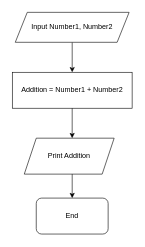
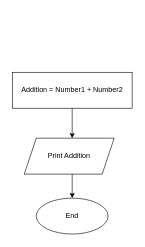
  <mxCell id="0" />
  <mxCell id="1" parent="0" />
- <mxCell id="2" value="" style="edgeStyle=orthogonalEdgeStyle;rounded=0;orthogonalLoop=1;jettySize=auto;html=1;" parent="1" source="3" target="4" edge="1"><mxGeometry relative="1" as="geometry" /></mxCell>
- <mxCell id="3" value="Input Number1, Number2" style="shape=parallelogram;perimeter=parallelogramPerimeter;whiteSpace=wrap;html=1;fixedSize=1;" parent="1" vertex="1"><mxGeometry x="25" y="20" width="190" height="50" as="geometry" /></mxCell>
  <mxCell id="4" value="Addition = Number1 + Number2" style="rounded=0;whiteSpace=wrap;html=1;" parent="1" vertex="1"><mxGeometry x="20" y="120" width="200" height="60" as="geometry" /></mxCell>
  <mxCell id="5" value="Print Addition" style="shape=parallelogram;perimeter=parallelogramPerimeter;whiteSpace=wrap;html=1;fixedSize=1;" parent="1" vertex="1"><mxGeometry x="40" y="230" width="150" height="60" as="geometry" /></mxCell>
  <mxCell id="6" value="" style="endArrow=classic;html=1;rounded=0;exitX=0.5;exitY=1;exitDx=0;exitDy=0;entryX=0.533;entryY=0;entryDx=0;entryDy=0;entryPerimeter=0;" parent="1" source="4" target="5" edge="1"><mxGeometry width="50" height="50" relative="1" as="geometry"><mxPoint x="130" y="-20" as="sourcePoint" /><mxPoint x="130" y="30" as="targetPoint" /></mxGeometry></mxCell>
- <mxCell id="7" value="End" style="whiteSpace=wrap;html=1;rounded=1;" parent="1" vertex="1"><mxGeometry x="60" y="330" width="120" height="60" as="geometry" /></mxCell>
+ <mxCell id="7" value="End" style="ellipse;whiteSpace=wrap;html=1;" parent="1" vertex="1"><mxGeometry x="60" y="330" width="120" height="60" as="geometry" /></mxCell>
  <mxCell id="8" value="" style="endArrow=classic;html=1;rounded=0;entryX=0.5;entryY=0;entryDx=0;entryDy=0;" parent="1" target="7" edge="1"><mxGeometry width="50" height="50" relative="1" as="geometry"><mxPoint x="120" y="290" as="sourcePoint" /><mxPoint x="129" y="238" as="targetPoint" /></mxGeometry></mxCell>
